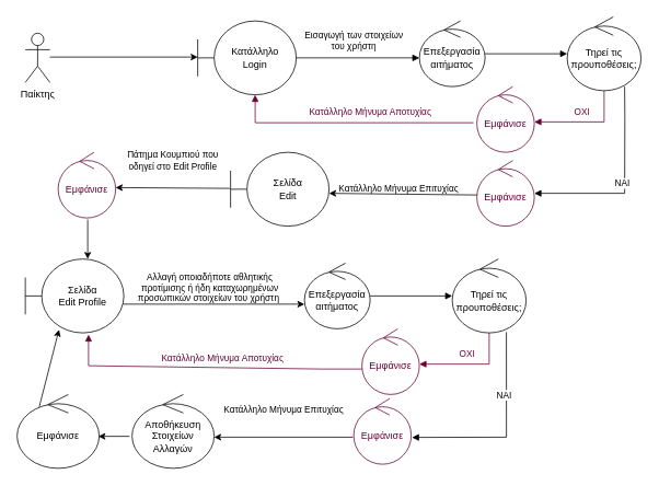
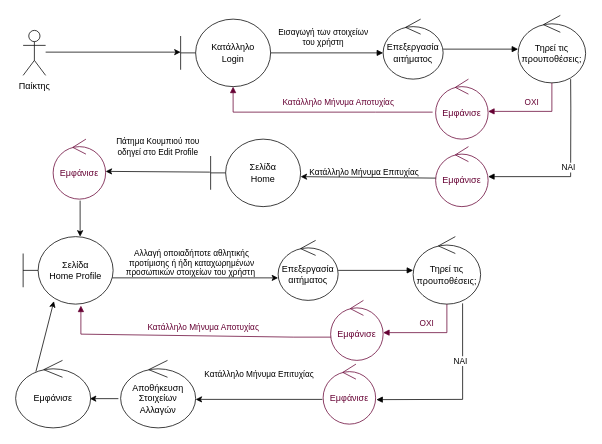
  <mxCell id="0" />
  <mxCell id="1" parent="0" />
  <mxCell id="2" value="" style="endArrow=classic;html=1;rounded=0;" edge="1" parent="1"><mxGeometry width="50" height="50" relative="1" as="geometry"><mxPoint x="60" y="69" as="sourcePoint" /><mxPoint x="240" y="69" as="targetPoint" /></mxGeometry></mxCell>
  <mxCell id="3" value="Παίκτης" style="shape=umlActor;verticalLabelPosition=bottom;verticalAlign=top;html=1;" vertex="1" parent="1"><mxGeometry x="30" y="40" width="30" height="60" as="geometry" /></mxCell>
  <mxCell id="4" value="Κατάλληλο&lt;br&gt;Login" style="shape=umlBoundary;whiteSpace=wrap;html=1;" vertex="1" parent="1"><mxGeometry x="240" y="25" width="120" height="90" as="geometry" /></mxCell>
  <mxCell id="5" value="Εισαγωγή των στοιχείων &lt;br&gt;του χρήστη" style="html=1;verticalAlign=bottom;endArrow=block;rounded=0;" edge="1" parent="1" source="4"><mxGeometry x="-0.067" y="5" width="80" relative="1" as="geometry"><mxPoint x="530" y="69.5" as="sourcePoint" /><mxPoint x="510" y="70" as="targetPoint" /><mxPoint as="offset" /><Array as="points" /></mxGeometry></mxCell>
  <mxCell id="6" value="Επεξεργασία αιτήματος&lt;br&gt;" style="ellipse;shape=umlControl;whiteSpace=wrap;html=1;" vertex="1" parent="1"><mxGeometry x="510" y="25" width="80" height="80" as="geometry" /></mxCell>
  <mxCell id="7" value="" style="endArrow=classic;html=1;rounded=0;fontFamily=Helvetica;fontSize=12;fontColor=default;exitX=0.014;exitY=0.525;exitDx=0;exitDy=0;startArrow=none;exitPerimeter=0;" edge="1" parent="1" source="16"><mxGeometry width="50" height="50" relative="1" as="geometry"><mxPoint x="459.09" y="476.44" as="sourcePoint" /><mxPoint x="400" y="235" as="targetPoint" /><Array as="points" /></mxGeometry></mxCell>
  <mxCell id="8" value="&lt;font style=&quot;font-size: 11px&quot;&gt;Κατάλληλο Μήνυμα Επιτυχίας&lt;/font&gt;" style="text;whiteSpace=wrap;html=1;fontSize=12;fontFamily=Helvetica;fontColor=default;" vertex="1" parent="1"><mxGeometry x="410" y="215" width="170" height="20" as="geometry" /></mxCell>
  <mxCell id="9" style="edgeStyle=orthogonalEdgeStyle;rounded=0;orthogonalLoop=1;jettySize=auto;html=1;exitX=0.5;exitY=1;exitDx=0;exitDy=0;" edge="1" parent="1" source="8" target="8"><mxGeometry relative="1" as="geometry" /></mxCell>
  <mxCell id="10" value="" style="html=1;verticalAlign=bottom;endArrow=block;rounded=0;" edge="1" parent="1"><mxGeometry x="-0.143" y="-19" width="80" relative="1" as="geometry"><mxPoint x="590" y="65" as="sourcePoint" /><mxPoint x="690" y="65" as="targetPoint" /><mxPoint as="offset" /><Array as="points"><mxPoint x="590" y="65" /></Array></mxGeometry></mxCell>
  <mxCell id="11" value="Τηρεί τις προυποθέσεις;&lt;br&gt;" style="ellipse;shape=umlControl;whiteSpace=wrap;html=1;rotation=0;" vertex="1" parent="1"><mxGeometry x="690" y="20" width="90" height="90" as="geometry" /></mxCell>
  <mxCell id="12" value="Εμφάνισε" style="ellipse;shape=umlControl;whiteSpace=wrap;html=1;fontColor=#660033;strokeColor=#660033;" vertex="1" parent="1"><mxGeometry x="580" y="105" width="70" height="80" as="geometry" /></mxCell>
  <mxCell id="13" value="ΟΧΙ" style="html=1;verticalAlign=bottom;endArrow=block;rounded=0;strokeColor=#660033;fontColor=#660033;" edge="1" parent="1" source="11"><mxGeometry x="0.062" y="-3" width="80" relative="1" as="geometry"><mxPoint x="680" y="135" as="sourcePoint" /><mxPoint x="650" y="148" as="targetPoint" /><mxPoint as="offset" /><Array as="points"><mxPoint x="735" y="148" /></Array></mxGeometry></mxCell>
  <mxCell id="14" value="Κατάλληλο Μήνυμα Αποτυχίας" style="html=1;verticalAlign=bottom;endArrow=block;rounded=0;strokeColor=#660033;fontColor=#660033;exitX=-0.057;exitY=0.55;exitDx=0;exitDy=0;exitPerimeter=0;entryX=0.583;entryY=1;entryDx=0;entryDy=0;entryPerimeter=0;" edge="1" parent="1" source="12" target="4"><mxGeometry x="-0.16" y="-4" width="80" relative="1" as="geometry"><mxPoint x="520" y="155" as="sourcePoint" /><mxPoint x="310" y="149" as="targetPoint" /><Array as="points"><mxPoint x="500" y="149" /><mxPoint x="310" y="149" /></Array><mxPoint as="offset" /></mxGeometry></mxCell>
  <mxCell id="15" value="ΝΑΙ" style="html=1;verticalAlign=bottom;endArrow=block;rounded=0;exitX=0.175;exitY=0.905;exitDx=0;exitDy=0;exitPerimeter=0;entryX=1;entryY=0.5;entryDx=0;entryDy=0;entryPerimeter=0;" edge="1" parent="1" target="16"><mxGeometry x="0.062" y="-3" width="80" relative="1" as="geometry"><mxPoint x="760" y="105" as="sourcePoint" /><mxPoint x="874.25" y="218.55" as="targetPoint" /><Array as="points"><mxPoint x="760.25" y="143.55" /><mxPoint x="760" y="235" /></Array><mxPoint as="offset" /></mxGeometry></mxCell>
  <mxCell id="16" value="Εμφάνισε" style="ellipse;shape=umlControl;whiteSpace=wrap;html=1;fontColor=#660033;strokeColor=#660033;" vertex="1" parent="1"><mxGeometry x="580" y="195" width="70" height="80" as="geometry" /></mxCell>
- <mxCell id="17" value="Σελίδα&lt;br&gt;Edit" style="shape=umlBoundary;whiteSpace=wrap;html=1;" vertex="1" parent="1"><mxGeometry x="280" y="185" width="120" height="90" as="geometry" /></mxCell>
+ <mxCell id="17" value="Σελίδα&lt;br&gt;Home" style="shape=umlBoundary;whiteSpace=wrap;html=1;" vertex="1" parent="1"><mxGeometry x="280" y="185" width="120" height="90" as="geometry" /></mxCell>
  <mxCell id="18" value="" style="endArrow=classic;html=1;rounded=0;fontSize=11;exitX=-0.008;exitY=0.489;exitDx=0;exitDy=0;exitPerimeter=0;" edge="1" parent="1" source="17"><mxGeometry width="50" height="50" relative="1" as="geometry"><mxPoint x="240" y="235" as="sourcePoint" /><mxPoint x="140" y="228" as="targetPoint" /></mxGeometry></mxCell>
  <mxCell id="19" value="Πάτημα Κουμπιού που οδηγεί στο Edit Profile" style="text;html=1;strokeColor=none;fillColor=none;align=center;verticalAlign=middle;whiteSpace=wrap;rounded=0;fontSize=11;" vertex="1" parent="1"><mxGeometry x="150" y="180" width="120" height="30" as="geometry" /></mxCell>
  <mxCell id="20" value="Εμφάνισε" style="ellipse;shape=umlControl;whiteSpace=wrap;html=1;fontColor=#660033;strokeColor=#660033;" vertex="1" parent="1"><mxGeometry x="70" y="185" width="70" height="80" as="geometry" /></mxCell>
- <mxCell id="21" value="Σελίδα&lt;br&gt;Edit Profile" style="shape=umlBoundary;whiteSpace=wrap;html=1;" vertex="1" parent="1"><mxGeometry x="30" y="315" width="120" height="90" as="geometry" /></mxCell>
+ <mxCell id="21" value="Σελίδα&lt;br&gt;Home Profile" style="shape=umlBoundary;whiteSpace=wrap;html=1;" vertex="1" parent="1"><mxGeometry x="30" y="315" width="120" height="90" as="geometry" /></mxCell>
  <mxCell id="22" value="" style="endArrow=classic;html=1;rounded=0;fontSize=11;exitX=0.514;exitY=1.025;exitDx=0;exitDy=0;exitPerimeter=0;" edge="1" parent="1" source="20"><mxGeometry width="50" height="50" relative="1" as="geometry"><mxPoint x="560" y="275" as="sourcePoint" /><mxPoint x="106" y="315" as="targetPoint" /></mxGeometry></mxCell>
  <mxCell id="23" value="" style="endArrow=classic;html=1;rounded=0;fontSize=11;exitX=0.992;exitY=0.611;exitDx=0;exitDy=0;exitPerimeter=0;" edge="1" parent="1" source="21"><mxGeometry width="50" height="50" relative="1" as="geometry"><mxPoint x="230" y="235" as="sourcePoint" /><mxPoint x="370" y="370" as="targetPoint" /></mxGeometry></mxCell>
  <mxCell id="24" value="Αλλαγή οποιαδήποτε αθλητικής προτίμισης ή ήδη καταχωρημένων προσωπικών στοιχείων του χρήστη&amp;nbsp;" style="text;html=1;strokeColor=none;fillColor=none;align=center;verticalAlign=middle;whiteSpace=wrap;rounded=0;fontSize=11;" vertex="1" parent="1"><mxGeometry x="150" y="325" width="210" height="50" as="geometry" /></mxCell>
  <mxCell id="25" value="Επεξεργασία αιτήματος&lt;br&gt;" style="ellipse;shape=umlControl;whiteSpace=wrap;html=1;" vertex="1" parent="1"><mxGeometry x="370" y="320" width="80" height="80" as="geometry" /></mxCell>
  <mxCell id="26" value="" style="html=1;verticalAlign=bottom;endArrow=block;rounded=0;" edge="1" parent="1"><mxGeometry x="-0.143" y="-19" width="80" relative="1" as="geometry"><mxPoint x="450" y="360" as="sourcePoint" /><mxPoint x="550" y="360" as="targetPoint" /><mxPoint as="offset" /><Array as="points"><mxPoint x="450" y="360" /></Array></mxGeometry></mxCell>
  <mxCell id="27" value="Τηρεί τις προυποθέσεις;&lt;br&gt;" style="ellipse;shape=umlControl;whiteSpace=wrap;html=1;rotation=0;" vertex="1" parent="1"><mxGeometry x="550" y="315" width="90" height="90" as="geometry" /></mxCell>
  <mxCell id="28" value="ΟΧΙ" style="html=1;verticalAlign=bottom;endArrow=block;rounded=0;strokeColor=#660033;fontColor=#660033;" edge="1" parent="1" source="27"><mxGeometry x="0.062" y="-3" width="80" relative="1" as="geometry"><mxPoint x="540" y="430" as="sourcePoint" /><mxPoint x="510" y="443" as="targetPoint" /><mxPoint as="offset" /><Array as="points"><mxPoint x="595" y="443" /></Array></mxGeometry></mxCell>
  <mxCell id="29" value="Κατάλληλο Μήνυμα Αποτυχίας" style="html=1;verticalAlign=bottom;endArrow=block;rounded=0;strokeColor=#660033;fontColor=#660033;exitX=-0.057;exitY=0.55;exitDx=0;exitDy=0;exitPerimeter=0;entryX=0.642;entryY=1.022;entryDx=0;entryDy=0;entryPerimeter=0;" edge="1" parent="1" target="21"><mxGeometry x="-0.012" y="-2" width="80" relative="1" as="geometry"><mxPoint x="466.05" y="449" as="sourcePoint" /><mxPoint x="200" y="415" as="targetPoint" /><Array as="points"><mxPoint x="390.04" y="449" /><mxPoint x="107" y="445" /></Array><mxPoint as="offset" /></mxGeometry></mxCell>
  <mxCell id="30" value="Εμφάνισε" style="ellipse;shape=umlControl;whiteSpace=wrap;html=1;fontColor=#660033;strokeColor=#660033;" vertex="1" parent="1"><mxGeometry x="440" y="400" width="70" height="80" as="geometry" /></mxCell>
  <mxCell id="31" value="Εμφάνισε" style="ellipse;shape=umlControl;whiteSpace=wrap;html=1;fontColor=#660033;strokeColor=#660033;" vertex="1" parent="1"><mxGeometry x="430" y="485" width="70" height="80" as="geometry" /></mxCell>
  <mxCell id="32" value="Αποθήκευση Στοιχείων Αλλαγών" style="ellipse;shape=umlControl;whiteSpace=wrap;html=1;" vertex="1" parent="1"><mxGeometry x="160" y="480" width="100" height="90" as="geometry" /></mxCell>
  <mxCell id="33" value="&lt;font style=&quot;font-size: 11px&quot;&gt;Κατάλληλο Μήνυμα Επιτυχίας&lt;/font&gt;" style="text;whiteSpace=wrap;html=1;fontSize=12;fontFamily=Helvetica;fontColor=default;" vertex="1" parent="1"><mxGeometry x="270" y="485" width="170" height="20" as="geometry" /></mxCell>
  <mxCell id="34" style="edgeStyle=orthogonalEdgeStyle;rounded=0;orthogonalLoop=1;jettySize=auto;html=1;exitX=0.5;exitY=1;exitDx=0;exitDy=0;" edge="1" parent="1" source="33" target="33"><mxGeometry relative="1" as="geometry" /></mxCell>
  <mxCell id="35" value="Εμφάνισε" style="ellipse;shape=umlControl;whiteSpace=wrap;html=1;" vertex="1" parent="1"><mxGeometry x="20" y="480" width="100" height="90" as="geometry" /></mxCell>
  <mxCell id="36" value="ΝΑΙ" style="html=1;verticalAlign=bottom;endArrow=block;rounded=0;exitX=0.733;exitY=0.989;exitDx=0;exitDy=0;exitPerimeter=0;entryX=1.014;entryY=0.592;entryDx=0;entryDy=0;entryPerimeter=0;" edge="1" parent="1" source="27" target="31"><mxGeometry x="-0.296" y="-3" width="80" relative="1" as="geometry"><mxPoint x="650" y="445" as="sourcePoint" /><mxPoint x="500" y="514" as="targetPoint" /><Array as="points"><mxPoint x="616" y="532" /></Array><mxPoint as="offset" /></mxGeometry></mxCell>
  <mxCell id="37" value="" style="endArrow=classic;html=1;rounded=0;exitX=-0.014;exitY=0.588;exitDx=0;exitDy=0;exitPerimeter=0;" edge="1" parent="1" source="31"><mxGeometry width="50" height="50" relative="1" as="geometry"><mxPoint x="420" y="505" as="sourcePoint" /><mxPoint x="260" y="532" as="targetPoint" /></mxGeometry></mxCell>
  <mxCell id="38" value="" style="endArrow=classic;html=1;rounded=0;exitX=-0.03;exitY=0.567;exitDx=0;exitDy=0;exitPerimeter=0;entryX=0.99;entryY=0.567;entryDx=0;entryDy=0;entryPerimeter=0;" edge="1" parent="1" source="32" target="35"><mxGeometry width="50" height="50" relative="1" as="geometry"><mxPoint x="220" y="635" as="sourcePoint" /><mxPoint x="50.98" y="634.96" as="targetPoint" /></mxGeometry></mxCell>
  <mxCell id="39" value="" style="endArrow=classic;html=1;rounded=0;entryX=0.342;entryY=0.956;entryDx=0;entryDy=0;entryPerimeter=0;exitX=0.27;exitY=0.167;exitDx=0;exitDy=0;exitPerimeter=0;" edge="1" parent="1" source="35" target="21"><mxGeometry width="50" height="50" relative="1" as="geometry"><mxPoint x="40" y="435" as="sourcePoint" /><mxPoint x="-8" y="435" as="targetPoint" /></mxGeometry></mxCell>
